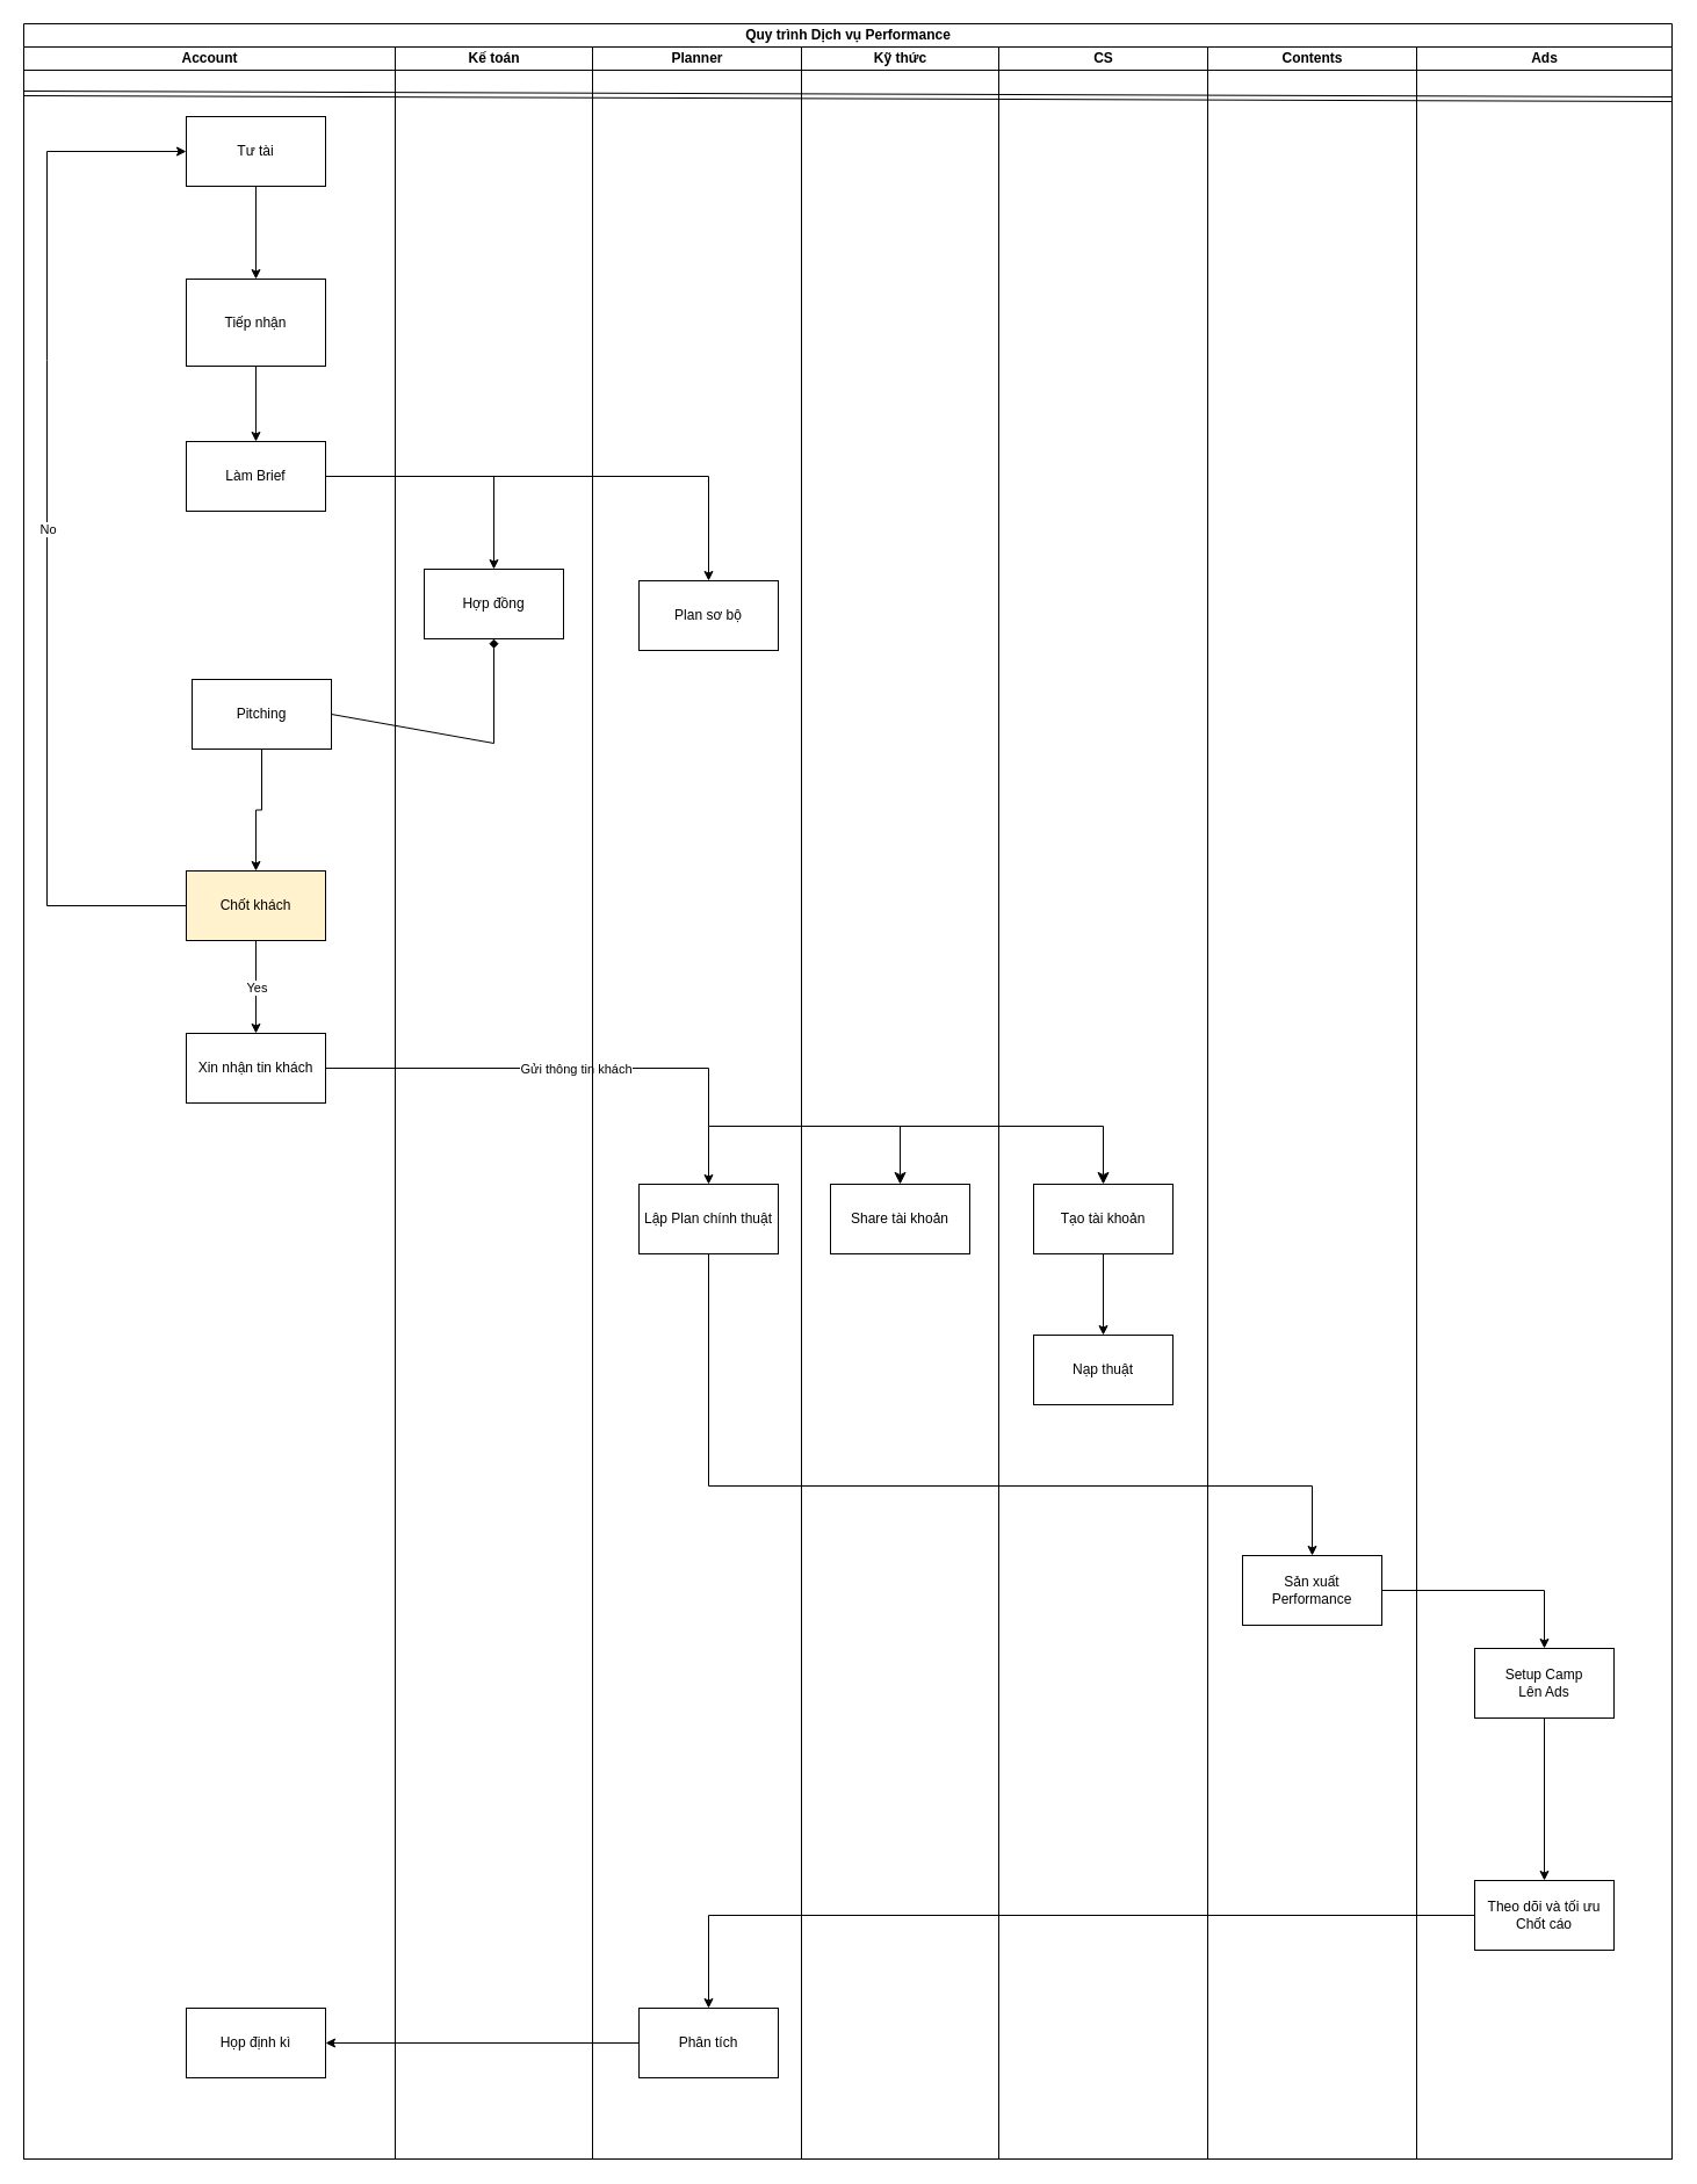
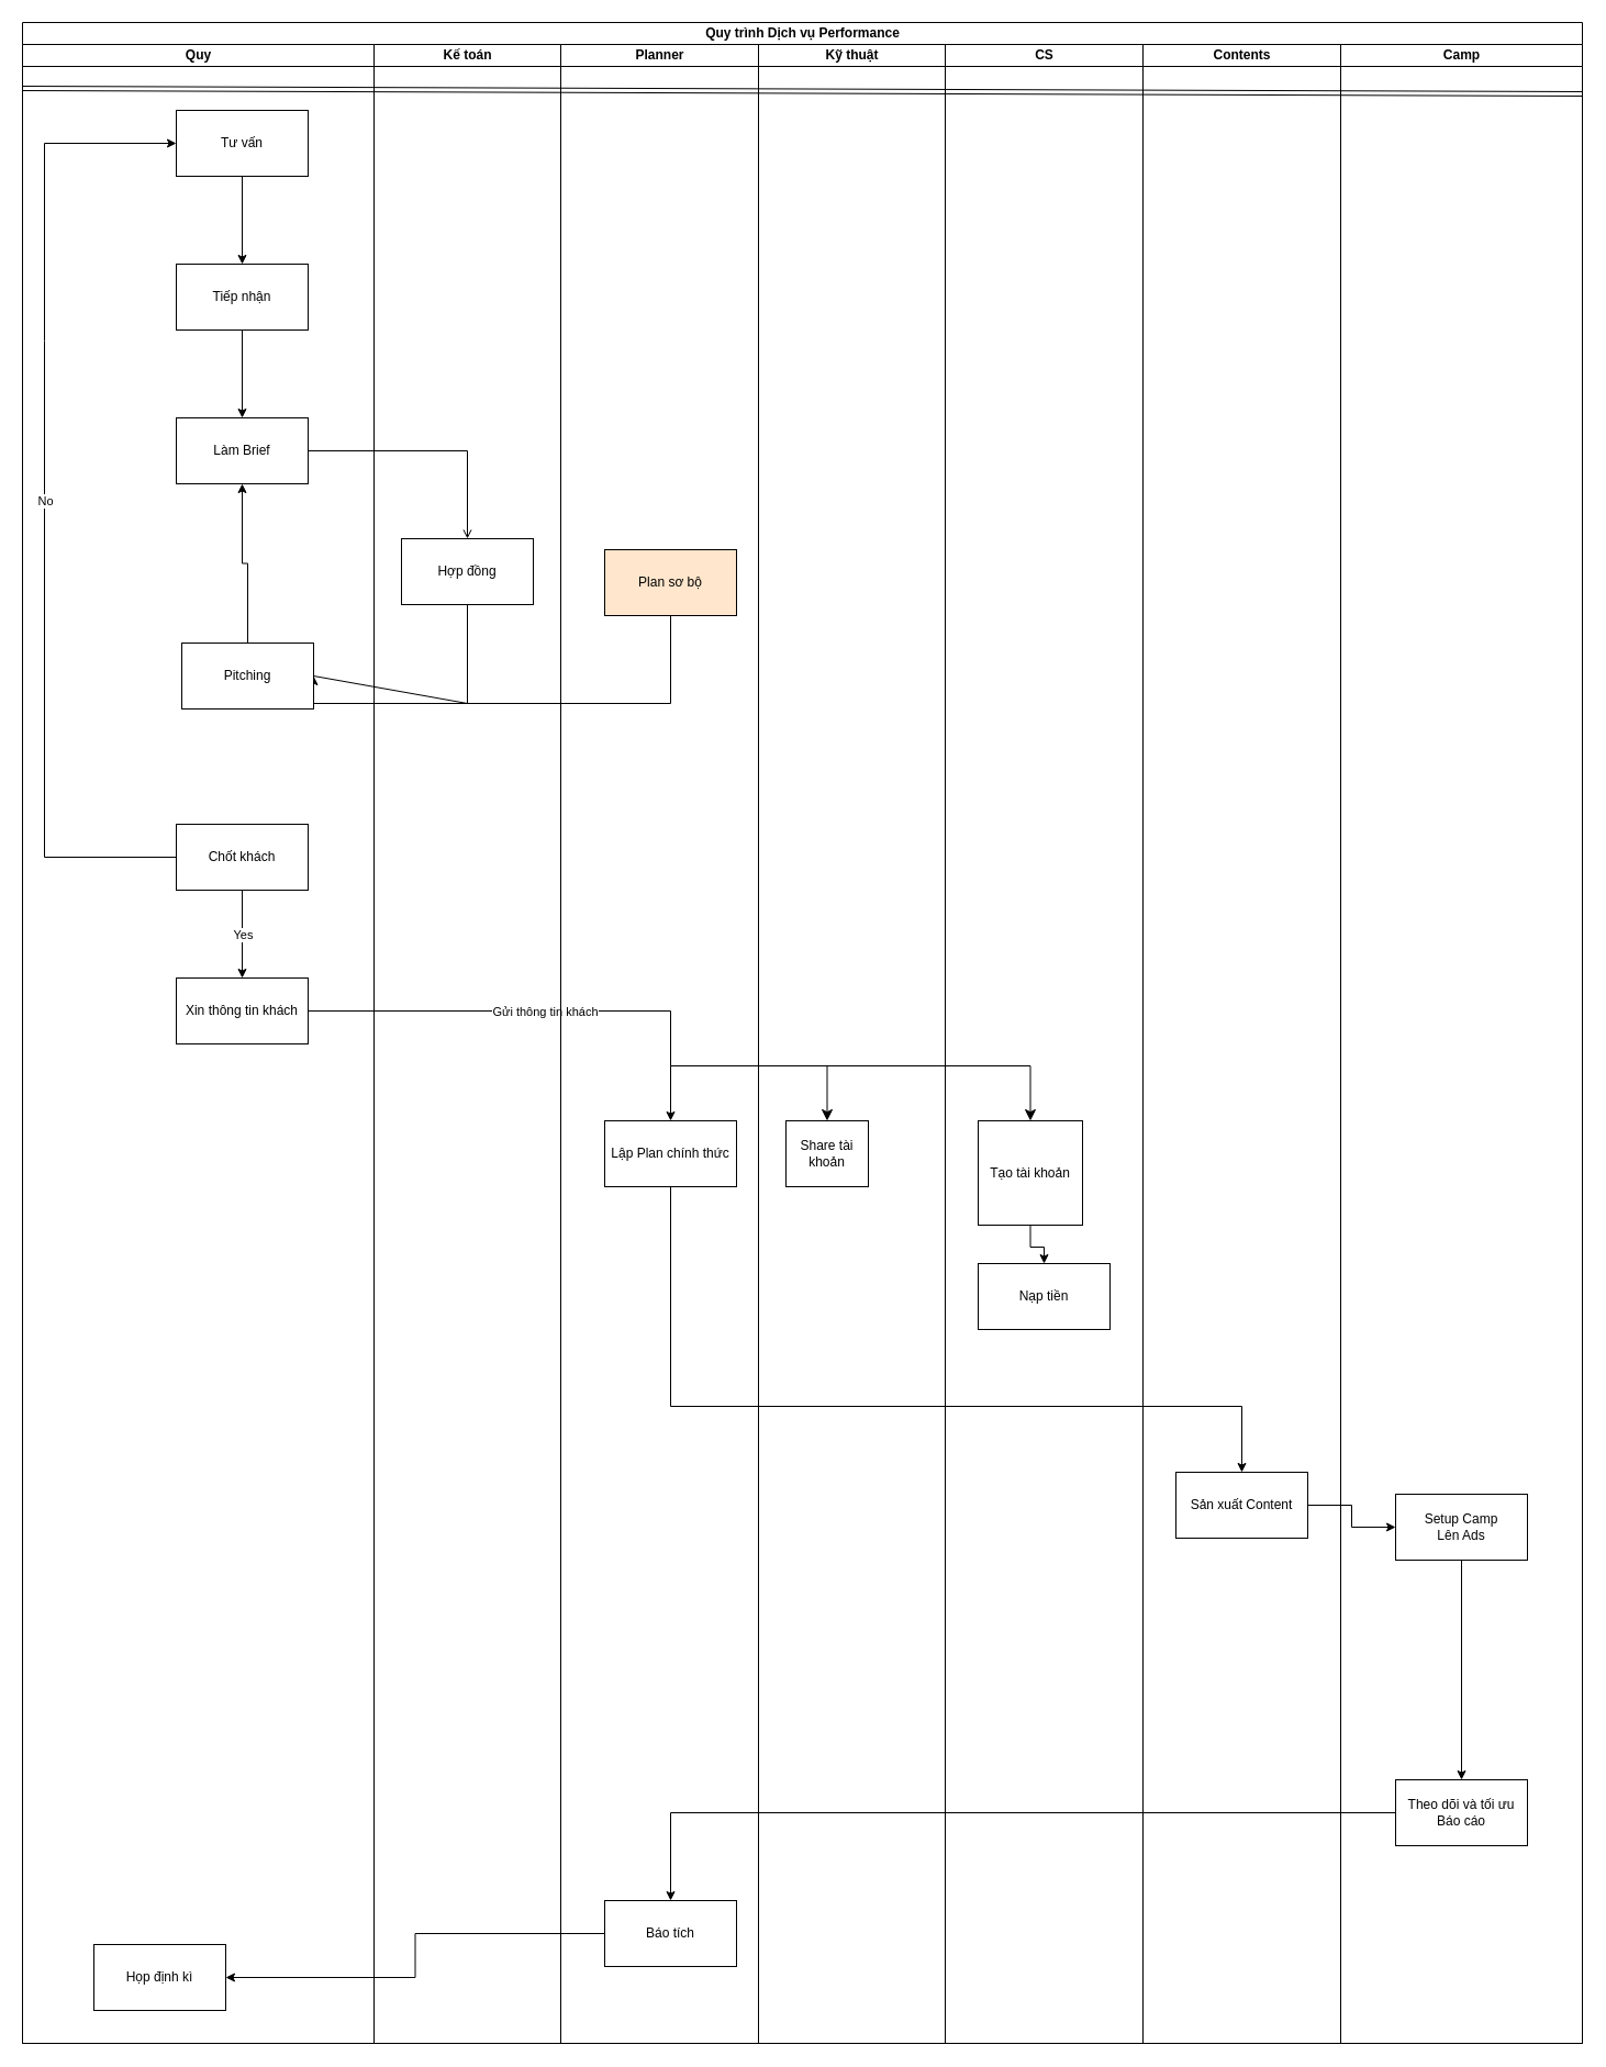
  <mxCell id="0" />
  <mxCell id="1" parent="0" />
  <mxCell id="2" value="" style="edgeStyle=orthogonalEdgeStyle;rounded=0;orthogonalLoop=1;jettySize=auto;html=1;" parent="1" source="3" target="5" edge="1"><mxGeometry relative="1" as="geometry" /></mxCell>
- <mxCell id="3" value="Tư tài" style="whiteSpace=wrap;html=1;rounded=0;" parent="1" vertex="1"><mxGeometry x="160" y="100" width="120" height="60" as="geometry" /></mxCell>
+ <mxCell id="3" value="Tư vấn" style="whiteSpace=wrap;html=1;rounded=0;" parent="1" vertex="1"><mxGeometry x="160" y="100" width="120" height="60" as="geometry" /></mxCell>
  <mxCell id="4" value="" style="edgeStyle=orthogonalEdgeStyle;rounded=0;orthogonalLoop=1;jettySize=auto;html=1;" parent="1" source="5" target="8" edge="1"><mxGeometry relative="1" as="geometry" /></mxCell>
- <mxCell id="5" value="Tiếp nhận" style="whiteSpace=wrap;html=1;rounded=0;" parent="1" vertex="1"><mxGeometry x="160" y="240" width="120" height="75" as="geometry" /></mxCell>
- <mxCell id="6" value="" style="edgeStyle=orthogonalEdgeStyle;rounded=0;orthogonalLoop=1;jettySize=auto;html=1;" parent="1" source="8" target="10" edge="1"><mxGeometry relative="1" as="geometry" /></mxCell>
- <mxCell id="7" value="" style="edgeStyle=orthogonalEdgeStyle;rounded=0;orthogonalLoop=1;jettySize=auto;html=1;" parent="1" source="8" target="34" edge="1"><mxGeometry relative="1" as="geometry" /></mxCell>
+ <mxCell id="5" value="Tiếp nhận" style="whiteSpace=wrap;html=1;rounded=0;" parent="1" vertex="1"><mxGeometry x="160" y="240" width="120" height="60" as="geometry" /></mxCell>
+ <mxCell id="7" value="" style="edgeStyle=orthogonalEdgeStyle;rounded=0;orthogonalLoop=1;jettySize=auto;html=1;endArrow=open;" parent="1" source="8" target="34" edge="1"><mxGeometry relative="1" as="geometry" /></mxCell>
  <mxCell id="8" value="Làm Brief" style="rounded=0;whiteSpace=wrap;html=1;" parent="1" vertex="1"><mxGeometry x="160" y="380" width="120" height="60" as="geometry" /></mxCell>
- <mxCell id="10" value="Plan sơ bộ" style="rounded=0;whiteSpace=wrap;html=1;" parent="1" vertex="1"><mxGeometry x="550" y="500" width="120" height="60" as="geometry" /></mxCell>
- <mxCell id="11" value="" style="edgeStyle=orthogonalEdgeStyle;rounded=0;orthogonalLoop=1;jettySize=auto;html=1;" parent="1" source="12" target="13" edge="1"><mxGeometry relative="1" as="geometry" /></mxCell>
+ <mxCell id="9" value="" style="edgeStyle=orthogonalEdgeStyle;rounded=0;orthogonalLoop=1;jettySize=auto;html=1;entryX=1;entryY=0.5;entryDx=0;entryDy=0;exitX=0.5;exitY=1;exitDx=0;exitDy=0;" parent="1" source="10" target="12" edge="1"><mxGeometry relative="1" as="geometry"><mxPoint x="740" y="760" as="targetPoint" /><Array as="points"><mxPoint x="610" y="640" /></Array></mxGeometry></mxCell>
+ <mxCell id="10" value="Plan sơ bộ" style="rounded=0;whiteSpace=wrap;html=1;fillColor=#ffe6cc;" parent="1" vertex="1"><mxGeometry x="550" y="500" width="120" height="60" as="geometry" /></mxCell>
+ <mxCell id="11" value="" style="edgeStyle=orthogonalEdgeStyle;rounded=0;orthogonalLoop=1;jettySize=auto;html=1;" parent="1" source="12" target="8" edge="1"><mxGeometry relative="1" as="geometry" /></mxCell>
  <mxCell id="12" value="Pitching" style="whiteSpace=wrap;html=1;rounded=0;" parent="1" vertex="1"><mxGeometry x="165" y="585" width="120" height="60" as="geometry" /></mxCell>
- <mxCell id="13" value="Chốt khách" style="whiteSpace=wrap;html=1;rounded=0;fillColor=#fff2cc;" parent="1" vertex="1"><mxGeometry x="160" y="750" width="120" height="60" as="geometry" /></mxCell>
+ <mxCell id="13" value="Chốt khách" style="whiteSpace=wrap;html=1;rounded=0;" parent="1" vertex="1"><mxGeometry x="160" y="750" width="120" height="60" as="geometry" /></mxCell>
  <mxCell id="14" value="" style="endArrow=classic;html=1;rounded=0;exitX=0.5;exitY=1;exitDx=0;exitDy=0;entryX=0.5;entryY=0;entryDx=0;entryDy=0;" parent="1" source="13" edge="1" target="18"><mxGeometry relative="1" as="geometry"><mxPoint x="460" y="470" as="sourcePoint" /><mxPoint x="220" y="890" as="targetPoint" /></mxGeometry></mxCell>
  <mxCell id="15" value="Yes" style="edgeLabel;resizable=0;html=1;;align=center;verticalAlign=middle;" parent="14" connectable="0" vertex="1"><mxGeometry relative="1" as="geometry" /></mxCell>
  <mxCell id="16" value="" style="endArrow=classic;html=1;rounded=0;entryX=0;entryY=0.5;entryDx=0;entryDy=0;exitX=0;exitY=0.5;exitDx=0;exitDy=0;" parent="1" source="13" target="3" edge="1"><mxGeometry relative="1" as="geometry"><mxPoint x="80" y="770" as="sourcePoint" /><mxPoint x="-30" y="140" as="targetPoint" /><Array as="points"><mxPoint x="40" y="780" /><mxPoint x="40" y="310" /><mxPoint x="40" y="130" /></Array></mxGeometry></mxCell>
  <mxCell id="17" value="No" style="edgeLabel;resizable=0;html=1;;align=center;verticalAlign=middle;" parent="16" connectable="0" vertex="1"><mxGeometry relative="1" as="geometry" /></mxCell>
- <mxCell id="18" value="Xin nhận tin khách" style="rounded=0;whiteSpace=wrap;html=1;" vertex="1" parent="1"><mxGeometry x="160" y="890" width="120" height="60" as="geometry" /></mxCell>
+ <mxCell id="18" value="Xin thông tin khách" style="rounded=0;whiteSpace=wrap;html=1;" vertex="1" parent="1"><mxGeometry x="160" y="890" width="120" height="60" as="geometry" /></mxCell>
  <mxCell id="19" value="" style="endArrow=classic;html=1;rounded=0;exitX=1;exitY=0.5;exitDx=0;exitDy=0;entryX=0.5;entryY=0;entryDx=0;entryDy=0;" edge="1" parent="1" source="18" target="24"><mxGeometry relative="1" as="geometry"><mxPoint x="260" y="860" as="sourcePoint" /><mxPoint x="610" y="1060" as="targetPoint" /><Array as="points"><mxPoint x="610" y="920" /><mxPoint x="610" y="970" /></Array></mxGeometry></mxCell>
  <mxCell id="20" value="Gửi thông tin khách" style="edgeLabel;resizable=0;html=1;;align=center;verticalAlign=middle;" connectable="0" vertex="1" parent="19"><mxGeometry relative="1" as="geometry" /></mxCell>
  <mxCell id="21" value="" style="edgeStyle=segmentEdgeStyle;endArrow=classic;html=1;curved=0;rounded=0;endSize=8;startSize=8;entryX=0.5;entryY=0;entryDx=0;entryDy=0;" edge="1" parent="1" target="38"><mxGeometry width="50" height="50" relative="1" as="geometry"><mxPoint x="610" y="970" as="sourcePoint" /><mxPoint x="630" y="1030" as="targetPoint" /></mxGeometry></mxCell>
  <mxCell id="22" value="" style="edgeStyle=segmentEdgeStyle;endArrow=classic;html=1;curved=0;rounded=0;endSize=8;startSize=8;entryX=0.5;entryY=0;entryDx=0;entryDy=0;" edge="1" parent="1" target="40"><mxGeometry width="50" height="50" relative="1" as="geometry"><mxPoint x="610" y="970" as="sourcePoint" /><mxPoint x="450" y="1040" as="targetPoint" /></mxGeometry></mxCell>
  <mxCell id="23" value="" style="edgeStyle=orthogonalEdgeStyle;rounded=0;orthogonalLoop=1;jettySize=auto;html=1;entryX=0.5;entryY=0;entryDx=0;entryDy=0;" edge="1" parent="1" source="24" target="44"><mxGeometry relative="1" as="geometry"><mxPoint x="610" y="1160" as="targetPoint" /><Array as="points"><mxPoint x="610" y="1280" /><mxPoint x="1130" y="1280" /></Array></mxGeometry></mxCell>
- <mxCell id="24" value="Lập Plan chính thuật" style="rounded=0;whiteSpace=wrap;html=1;" vertex="1" parent="1"><mxGeometry x="550" y="1020" width="120" height="60" as="geometry" /></mxCell>
+ <mxCell id="24" value="Lập Plan chính thức" style="rounded=0;whiteSpace=wrap;html=1;" vertex="1" parent="1"><mxGeometry x="550" y="1020" width="120" height="60" as="geometry" /></mxCell>
  <mxCell id="25" value="" style="edgeStyle=orthogonalEdgeStyle;rounded=0;orthogonalLoop=1;jettySize=auto;html=1;" edge="1" parent="1" source="46" target="27"><mxGeometry relative="1" as="geometry" /></mxCell>
  <mxCell id="26" value="" style="edgeStyle=orthogonalEdgeStyle;rounded=0;orthogonalLoop=1;jettySize=auto;html=1;" edge="1" parent="1" source="27" target="29"><mxGeometry relative="1" as="geometry" /></mxCell>
- <mxCell id="27" value="Theo dõi và tối ưu&lt;br&gt;Chốt cáo" style="whiteSpace=wrap;html=1;rounded=0;" vertex="1" parent="1"><mxGeometry x="1270" y="1620" width="120" height="60" as="geometry" /></mxCell>
+ <mxCell id="27" value="Theo dõi và tối ưu&lt;br&gt;Báo cáo" style="whiteSpace=wrap;html=1;rounded=0;" vertex="1" parent="1"><mxGeometry x="1270" y="1620" width="120" height="60" as="geometry" /></mxCell>
  <mxCell id="28" value="" style="edgeStyle=orthogonalEdgeStyle;rounded=0;orthogonalLoop=1;jettySize=auto;html=1;" edge="1" parent="1" source="29" target="30"><mxGeometry relative="1" as="geometry" /></mxCell>
- <mxCell id="29" value="Phân tích" style="whiteSpace=wrap;html=1;rounded=0;" vertex="1" parent="1"><mxGeometry x="550" y="1730" width="120" height="60" as="geometry" /></mxCell>
- <mxCell id="30" value="Họp định kì" style="whiteSpace=wrap;html=1;rounded=0;" vertex="1" parent="1"><mxGeometry x="160" y="1730" width="120" height="60" as="geometry" /></mxCell>
+ <mxCell id="29" value="Báo tích" style="whiteSpace=wrap;html=1;rounded=0;" vertex="1" parent="1"><mxGeometry x="550" y="1730" width="120" height="60" as="geometry" /></mxCell>
+ <mxCell id="30" value="Họp định kì" style="whiteSpace=wrap;html=1;rounded=0;" vertex="1" parent="1"><mxGeometry x="85" y="1770" width="120" height="60" as="geometry" /></mxCell>
  <mxCell id="31" value="Quy trình Dịch vụ Performance" style="swimlane;childLayout=stackLayout;resizeParent=1;resizeParentMax=0;startSize=20;html=1;" vertex="1" parent="1"><mxGeometry x="20" y="20" width="1420" height="1840" as="geometry" /></mxCell>
- <mxCell id="32" value="Account" style="swimlane;startSize=20;html=1;" vertex="1" parent="31"><mxGeometry y="20" width="320" height="1820" as="geometry" /></mxCell>
+ <mxCell id="32" value="Quy" style="swimlane;startSize=20;html=1;" vertex="1" parent="31"><mxGeometry y="20" width="320" height="1820" as="geometry" /></mxCell>
  <mxCell id="33" value="Kế toán" style="swimlane;startSize=20;html=1;" vertex="1" parent="31"><mxGeometry x="320" y="20" width="170" height="1820" as="geometry" /></mxCell>
  <mxCell id="34" value="Hợp đồng" style="whiteSpace=wrap;html=1;rounded=0;" parent="33" vertex="1"><mxGeometry x="25.0" y="450" width="120" height="60" as="geometry" /></mxCell>
  <mxCell id="35" value="Planner" style="swimlane;startSize=20;html=1;" vertex="1" parent="31"><mxGeometry x="490" y="20" width="180" height="1820" as="geometry" /></mxCell>
- <mxCell id="36" value="Kỹ thức" style="swimlane;startSize=20;html=1;" vertex="1" parent="31"><mxGeometry x="670" y="20" width="170" height="1820" as="geometry" /></mxCell>
+ <mxCell id="36" value="Kỹ thuật" style="swimlane;startSize=20;html=1;" vertex="1" parent="31"><mxGeometry x="670" y="20" width="170" height="1820" as="geometry" /></mxCell>
  <mxCell id="37" value="" style="shape=link;html=1;rounded=0;" edge="1" parent="36"><mxGeometry width="100" relative="1" as="geometry"><mxPoint x="-670.0" y="40" as="sourcePoint" /><mxPoint x="750.0" y="45" as="targetPoint" /></mxGeometry></mxCell>
- <mxCell id="38" value="Share tài khoản" style="rounded=0;whiteSpace=wrap;html=1;" vertex="1" parent="36"><mxGeometry x="25.0" y="980" width="120" height="60" as="geometry" /></mxCell>
+ <mxCell id="38" value="Share tài khoản" style="rounded=0;whiteSpace=wrap;html=1;" vertex="1" parent="36"><mxGeometry x="25.0" y="980" width="75" height="60" as="geometry" /></mxCell>
  <mxCell id="39" value="CS" style="swimlane;startSize=20;html=1;" vertex="1" parent="31"><mxGeometry x="840" y="20" width="180" height="1820" as="geometry" /></mxCell>
- <mxCell id="40" value="Tạo tài khoản" style="rounded=0;whiteSpace=wrap;html=1;" vertex="1" parent="39"><mxGeometry x="30.0" y="980" width="120" height="60" as="geometry" /></mxCell>
- <mxCell id="41" value="Nạp thuật" style="whiteSpace=wrap;html=1;rounded=0;" vertex="1" parent="39"><mxGeometry x="30.0" y="1110" width="120" height="60" as="geometry" /></mxCell>
+ <mxCell id="40" value="Tạo tài khoản" style="rounded=0;whiteSpace=wrap;html=1;" vertex="1" parent="39"><mxGeometry x="30.0" y="980" width="95" height="95" as="geometry" /></mxCell>
+ <mxCell id="41" value="Nạp tiền" style="whiteSpace=wrap;html=1;rounded=0;" vertex="1" parent="39"><mxGeometry x="30.0" y="1110" width="120" height="60" as="geometry" /></mxCell>
  <mxCell id="42" value="" style="edgeStyle=orthogonalEdgeStyle;rounded=0;orthogonalLoop=1;jettySize=auto;html=1;" edge="1" parent="39" source="40" target="41"><mxGeometry relative="1" as="geometry" /></mxCell>
  <mxCell id="43" value="Contents" style="swimlane;startSize=20;html=1;" vertex="1" parent="31"><mxGeometry x="1020" y="20" width="180" height="1820" as="geometry" /></mxCell>
- <mxCell id="44" value="Sản xuất Performance" style="whiteSpace=wrap;html=1;rounded=0;" vertex="1" parent="43"><mxGeometry x="30.0" y="1300" width="120" height="60" as="geometry" /></mxCell>
- <mxCell id="45" value="Ads" style="swimlane;startSize=20;html=1;" vertex="1" parent="31"><mxGeometry x="1200" y="20" width="220" height="1820" as="geometry" /></mxCell>
- <mxCell id="46" value="Setup Camp&lt;div&gt;Lên Ads&lt;/div&gt;" style="whiteSpace=wrap;html=1;rounded=0;" vertex="1" parent="45"><mxGeometry x="50.0" y="1380" width="120" height="60" as="geometry" /></mxCell>
+ <mxCell id="44" value="Sản xuất Content" style="whiteSpace=wrap;html=1;rounded=0;" vertex="1" parent="43"><mxGeometry x="30.0" y="1300" width="120" height="60" as="geometry" /></mxCell>
+ <mxCell id="45" value="Camp" style="swimlane;startSize=20;html=1;" vertex="1" parent="31"><mxGeometry x="1200" y="20" width="220" height="1820" as="geometry" /></mxCell>
+ <mxCell id="46" value="Setup Camp&lt;div&gt;Lên Ads&lt;/div&gt;" style="whiteSpace=wrap;html=1;rounded=0;" vertex="1" parent="45"><mxGeometry x="50.0" y="1320" width="120" height="60" as="geometry" /></mxCell>
  <mxCell id="47" value="" style="edgeStyle=orthogonalEdgeStyle;rounded=0;orthogonalLoop=1;jettySize=auto;html=1;" edge="1" parent="31" source="44" target="46"><mxGeometry relative="1" as="geometry" /></mxCell>
- <mxCell id="48" value="" style="endArrow=diamond;html=1;rounded=0;exitX=1;exitY=0.5;exitDx=0;exitDy=0;entryX=0.5;entryY=1;entryDx=0;entryDy=0;" edge="1" parent="1" source="12" target="34"><mxGeometry width="50" height="50" relative="1" as="geometry"><mxPoint x="530" y="790" as="sourcePoint" /><mxPoint x="580" y="740" as="targetPoint" /><Array as="points"><mxPoint x="425" y="640" /></Array></mxGeometry></mxCell>
+ <mxCell id="48" value="" style="endArrow=none;html=1;rounded=0;exitX=1;exitY=0.5;exitDx=0;exitDy=0;entryX=0.5;entryY=1;entryDx=0;entryDy=0;" edge="1" parent="1" source="12" target="34"><mxGeometry width="50" height="50" relative="1" as="geometry"><mxPoint x="530" y="790" as="sourcePoint" /><mxPoint x="580" y="740" as="targetPoint" /><Array as="points"><mxPoint x="425" y="640" /></Array></mxGeometry></mxCell>
